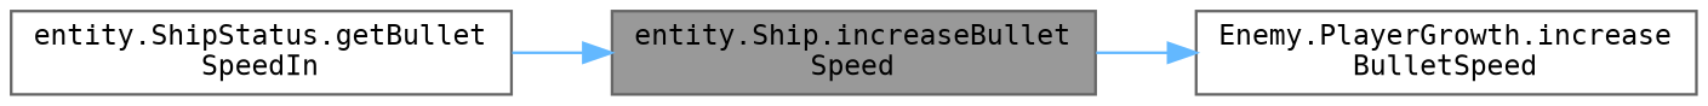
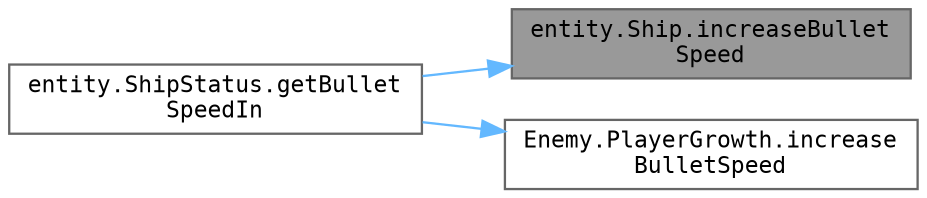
  digraph {
    fontname="DejaVu Sans Mono"
    rankdir=LR
    node [color=grey40 fillcolor=white fontname="DejaVu Sans Mono" fontsize=10 shape=box style=filled]
    edge [color=steelblue1 fontname="DejaVu Sans Mono" fontsize=10 labelfontname=Helvetica labelfontsize=10 style=solid]
    n1 [color=gray40 fillcolor=grey60 fontcolor=black height=0.2 label="entity.Ship.increaseBullet\lSpeed" width=0.4]
    n2 [height=0.2 label="Enemy.PlayerGrowth.increase\lBulletSpeed" width=0.4]
    n3 [height=0.2 label="entity.ShipStatus.getBullet\lSpeedIn" width=0.4]
-   n1 -> n2
+   n3 -> n2
    n3 -> n1
  }
